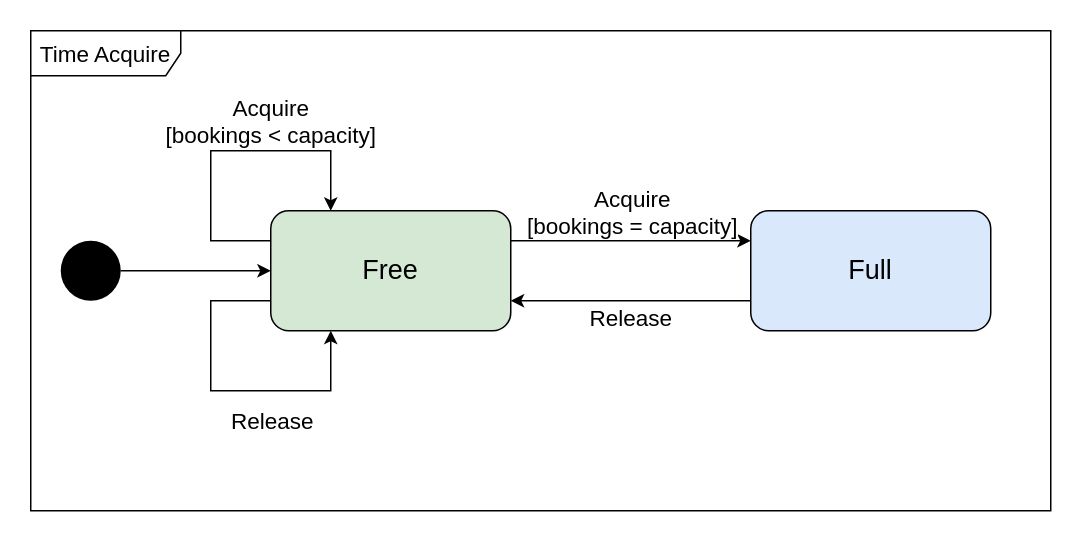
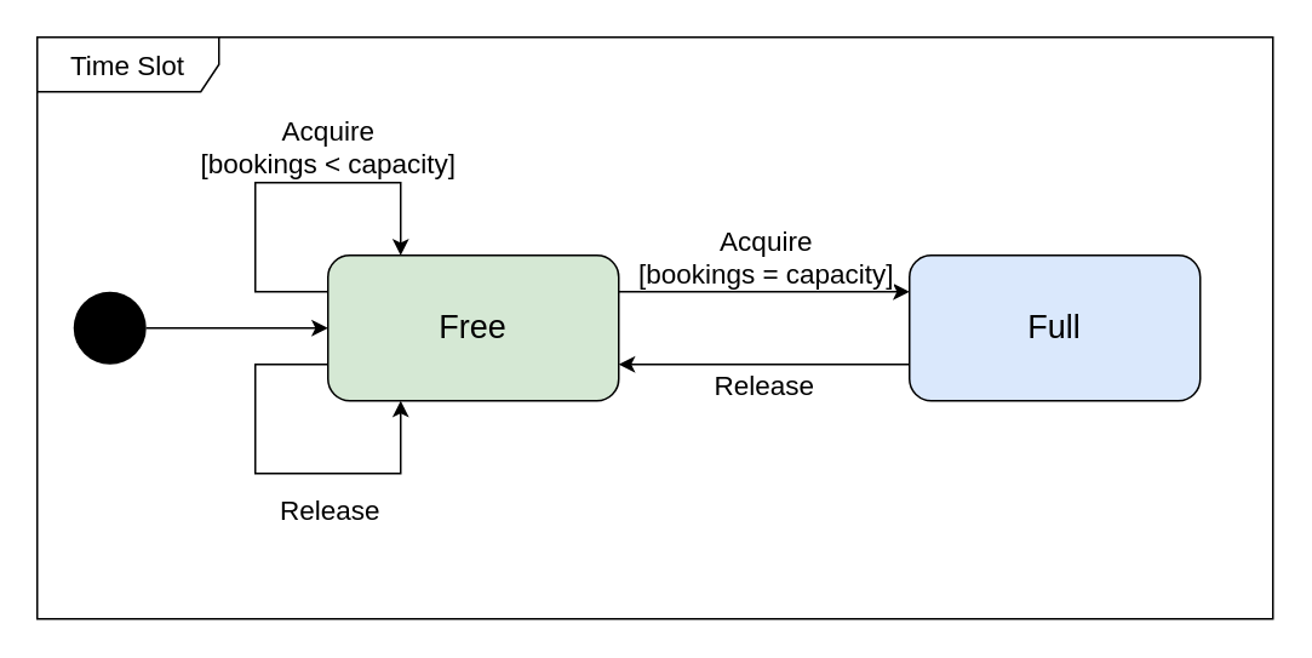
  <mxCell id="0" />
  <mxCell id="1" parent="0" />
- <mxCell id="2" value="Time Acquire" style="shape=umlFrame;whiteSpace=wrap;html=1;fontSize=15;width=100;height=30;" parent="1" vertex="1"><mxGeometry x="20" y="20" width="680" height="320" as="geometry" /></mxCell>
+ <mxCell id="2" value="Time Slot" style="shape=umlFrame;whiteSpace=wrap;html=1;fontSize=15;width=100;height=30;" parent="1" vertex="1"><mxGeometry x="20" y="20" width="680" height="320" as="geometry" /></mxCell>
  <mxCell id="3" style="edgeStyle=orthogonalEdgeStyle;rounded=0;orthogonalLoop=1;jettySize=auto;html=1;exitX=1;exitY=0.25;exitDx=0;exitDy=0;entryX=0;entryY=0.25;entryDx=0;entryDy=0;fontSize=15;" parent="1" source="5" target="8" edge="1"><mxGeometry relative="1" as="geometry" /></mxCell>
  <mxCell id="4" value="Acquire&lt;br&gt;[bookings = capacity]" style="edgeLabel;html=1;align=center;verticalAlign=middle;resizable=0;points=[];fontSize=15;" parent="3" vertex="1" connectable="0"><mxGeometry x="-0.193" y="-1" relative="1" as="geometry"><mxPoint x="15.17" y="-21" as="offset" /></mxGeometry></mxCell>
  <mxCell id="5" value="Free" style="rounded=1;whiteSpace=wrap;html=1;fontSize=18;fillColor=#d5e8d4;" parent="1" vertex="1"><mxGeometry x="180" y="140" width="160" height="80" as="geometry" /></mxCell>
  <mxCell id="6" style="edgeStyle=orthogonalEdgeStyle;rounded=0;orthogonalLoop=1;jettySize=auto;html=1;exitX=0;exitY=0.75;exitDx=0;exitDy=0;entryX=1;entryY=0.75;entryDx=0;entryDy=0;fontSize=15;" parent="1" source="8" target="5" edge="1"><mxGeometry relative="1" as="geometry" /></mxCell>
  <mxCell id="7" value="Release" style="edgeLabel;html=1;align=center;verticalAlign=middle;resizable=0;points=[];fontSize=15;" parent="6" vertex="1" connectable="0"><mxGeometry x="-0.272" relative="1" as="geometry"><mxPoint x="-22.07" y="10" as="offset" /></mxGeometry></mxCell>
  <mxCell id="8" value="Full" style="rounded=1;whiteSpace=wrap;html=1;fontSize=18;fillColor=#dae8fc;" parent="1" vertex="1"><mxGeometry x="500" y="140" width="160" height="80" as="geometry" /></mxCell>
  <mxCell id="9" style="edgeStyle=orthogonalEdgeStyle;rounded=0;orthogonalLoop=1;jettySize=auto;html=1;entryX=0;entryY=0.5;entryDx=0;entryDy=0;fontSize=15;" parent="1" source="10" target="5" edge="1"><mxGeometry relative="1" as="geometry" /></mxCell>
  <mxCell id="10" value="" style="ellipse;fillColor=#000000;strokeColor=none;fontSize=15;" parent="1" vertex="1"><mxGeometry x="40" y="160" width="40" height="40" as="geometry" /></mxCell>
  <mxCell id="11" style="edgeStyle=orthogonalEdgeStyle;rounded=0;orthogonalLoop=1;jettySize=auto;html=1;exitX=0;exitY=0.75;exitDx=0;exitDy=0;entryX=0.25;entryY=1;entryDx=0;entryDy=0;fontSize=15;" parent="1" source="5" target="5" edge="1"><mxGeometry relative="1" as="geometry"><Array as="points"><mxPoint x="140" y="200" /><mxPoint x="140" y="260" /><mxPoint x="220" y="260" /></Array></mxGeometry></mxCell>
  <mxCell id="12" style="edgeStyle=orthogonalEdgeStyle;rounded=0;orthogonalLoop=1;jettySize=auto;html=1;exitX=0;exitY=0.25;exitDx=0;exitDy=0;entryX=0.25;entryY=0;entryDx=0;entryDy=0;fontSize=15;" parent="1" source="5" target="5" edge="1"><mxGeometry relative="1" as="geometry"><Array as="points"><mxPoint x="140" y="160" /><mxPoint x="140" y="100" /><mxPoint x="220" y="100" /></Array></mxGeometry></mxCell>
  <mxCell id="13" value="Release" style="edgeLabel;html=1;align=center;verticalAlign=middle;resizable=0;points=[];fontSize=15;" parent="12" vertex="1" connectable="0"><mxGeometry x="0.396" y="2" relative="1" as="geometry"><mxPoint x="-13.79" y="181.97" as="offset" /></mxGeometry></mxCell>
  <mxCell id="14" value="Acquire&lt;br&gt;[bookings &amp;lt; capacity]" style="edgeLabel;html=1;align=center;verticalAlign=middle;resizable=0;points=[];fontSize=15;" parent="12" vertex="1" connectable="0"><mxGeometry x="0.295" y="2" relative="1" as="geometry"><mxPoint x="-2.76" y="-18.03" as="offset" /></mxGeometry></mxCell>
